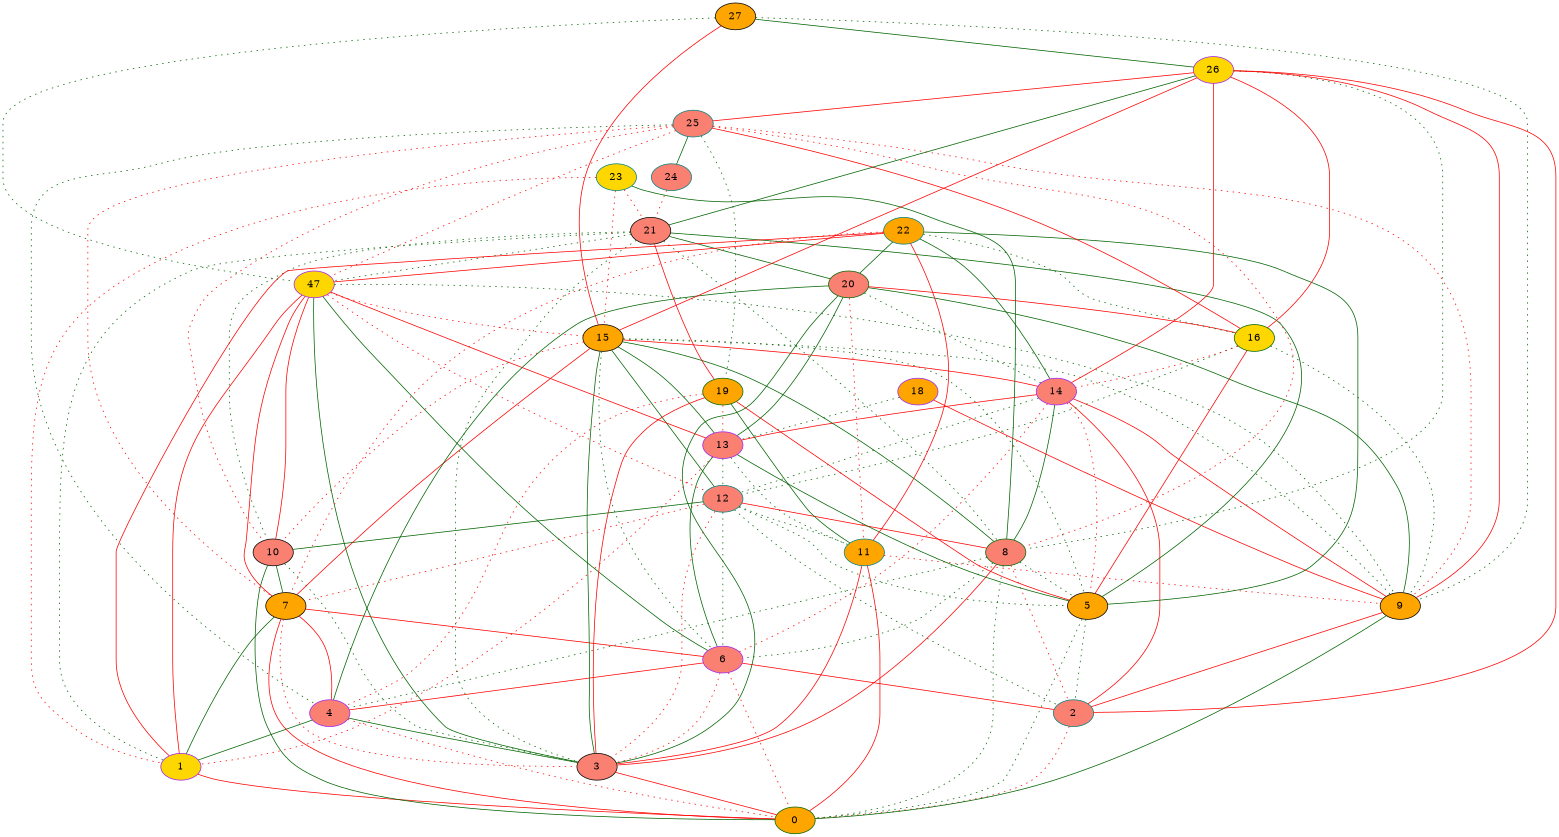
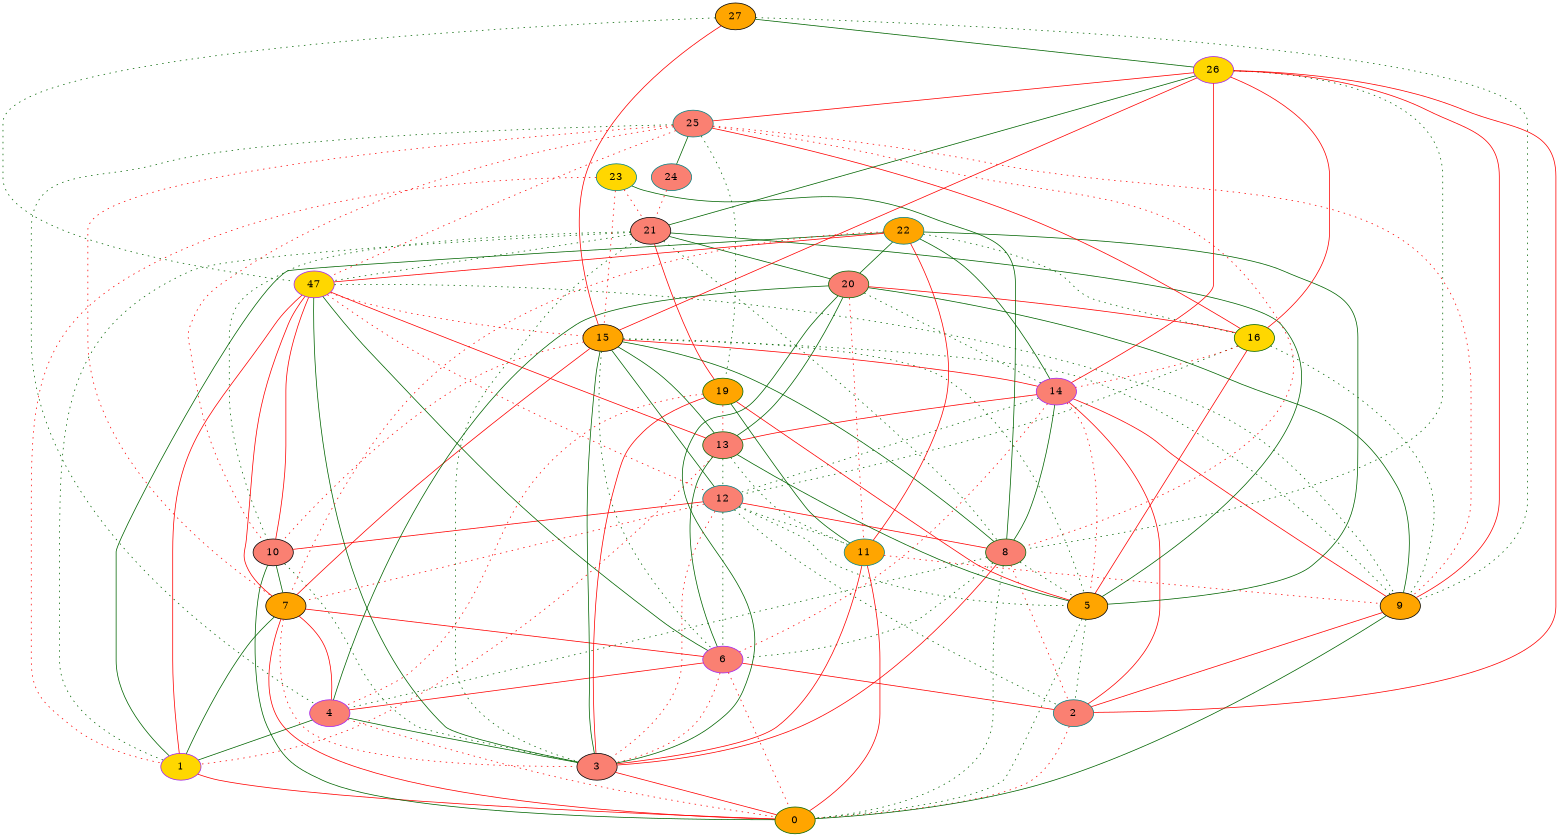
  graph {
    node [color=black fillcolor=salmon style=filled]
    edge [color=red style=solid]
    1 [color=purple fillcolor=gold]
    0 [color=darkgreen fillcolor=orange]
    2 [color=teal]
    3
    4 [color=purple]
    5 [fillcolor=orange]
    6 [color=purple]
    7 [fillcolor=orange]
    8 [color=darkgreen]
    9 [fillcolor=orange]
    10
    11 [color=teal fillcolor=orange]
    12 [color=teal]
-   13 [color=purple]
+   13 [color=darkgreen]
    14 [color=purple]
    15 [fillcolor=orange]
    16 [color=darkgreen fillcolor=gold]
    n18 [color=purple fillcolor=gold label=47]
-   18 [color=purple fillcolor=orange]
    19 [color=darkgreen fillcolor=orange]
    20 [color=darkgreen]
    21
    22 [color=teal fillcolor=orange]
    23 [color=teal fillcolor=gold]
    25 [color=teal]
    24 [color=teal]
    26 [color=purple fillcolor=gold]
    27 [fillcolor=orange]
    1 -- 0
    2 -- 0 [style=dotted]
    3 -- 0
    4 -- 1 [color=darkgreen]
    4 -- 0 [style=dotted]
    4 -- 3 [color=darkgreen]
    5 -- 0 [color=darkgreen style=dotted]
    5 -- 2 [color=darkgreen style=dotted]
    6 -- 0 [style=dotted]
    6 -- 2
    6 -- 3 [style=dotted]
    6 -- 4
    7 -- 1 [color=darkgreen]
    7 -- 0
    7 -- 3 [style=dotted]
    7 -- 4
    7 -- 6
    8 -- 0 [color=darkgreen style=dotted]
    8 -- 2 [style=dotted]
    8 -- 3
    8 -- 4 [color=darkgreen style=dotted]
    8 -- 5 [color=darkgreen style=dotted]
    8 -- 6 [color=darkgreen style=dotted]
    9 -- 0 [color=darkgreen]
    9 -- 2
    10 -- 0 [color=darkgreen]
    10 -- 3 [color=darkgreen style=dotted]
    10 -- 7 [color=darkgreen]
    11 -- 0
    11 -- 3
    11 -- 9 [style=dotted]
    12 -- 2 [color=darkgreen style=dotted]
    12 -- 3 [style=dotted]
    12 -- 5 [color=darkgreen style=dotted]
    12 -- 6 [color=darkgreen style=dotted]
    12 -- 7 [style=dotted]
    12 -- 8
-   12 -- 10 [color=darkgreen]
+   12 -- 10
    12 -- 11 [color=darkgreen style=dotted]
    13 -- 1 [style=dotted]
    13 -- 5 [color=darkgreen]
    13 -- 6 [color=darkgreen]
    13 -- 11 [color=darkgreen style=dotted]
    13 -- 12 [color=darkgreen style=dotted]
    14 -- 2
    14 -- 5 [style=dotted]
    14 -- 6 [style=dotted]
    14 -- 8 [color=darkgreen]
    14 -- 9
    14 -- 12 [color=darkgreen style=dotted]
    14 -- 13
    15 -- 3 [color=darkgreen]
    15 -- 5 [color=darkgreen style=dotted]
    15 -- 6 [color=darkgreen style=dotted]
    15 -- 7
    15 -- 8 [color=darkgreen]
    15 -- 9 [color=darkgreen style=dotted]
    15 -- 10 [style=dotted]
    15 -- 12 [color=darkgreen]
    15 -- 13 [color=darkgreen]
    15 -- 14
    16 -- 5
    16 -- 9 [color=darkgreen style=dotted]
    16 -- 12 [color=darkgreen style=dotted]
    16 -- 14 [style=dotted]
    n18 -- 1
    n18 -- 3 [color=darkgreen]
    n18 -- 6 [color=darkgreen]
    n18 -- 7
    n18 -- 9 [color=darkgreen style=dotted]
    n18 -- 10
    n18 -- 12 [style=dotted]
    n18 -- 13
    n18 -- 15 [style=dotted]
-   18 -- 9
-   18 -- 13 [color=darkgreen style=dotted]
    19 -- 3
    19 -- 4 [style=dotted]
    19 -- 5
    19 -- 11 [color=darkgreen]
    19 -- 13 [style=dotted]
    20 -- 3 [color=darkgreen]
    20 -- 4 [color=darkgreen]
    20 -- 9 [color=darkgreen]
    20 -- 11 [style=dotted]
    20 -- 13 [color=darkgreen]
    20 -- 14 [color=darkgreen style=dotted]
    20 -- 16
    21 -- 1 [color=darkgreen style=dotted]
    21 -- 3 [color=darkgreen style=dotted]
    21 -- 5 [color=darkgreen]
    21 -- 8 [color=darkgreen style=dotted]
    21 -- 10 [color=darkgreen style=dotted]
    21 -- n18 [color=darkgreen style=dotted]
    21 -- 19
    21 -- 20 [color=darkgreen]
-   22 -- 1
+   22 -- 1 [color=darkgreen]
    22 -- 5 [color=darkgreen]
    22 -- 7 [style=dotted]
    22 -- 11
    22 -- 14 [color=darkgreen]
    22 -- 16 [color=darkgreen style=dotted]
    22 -- n18
    22 -- 20 [color=darkgreen]
    23 -- 1 [style=dotted]
    23 -- 8 [color=darkgreen]
    23 -- 15 [style=dotted]
    23 -- 21 [style=dotted]
    25 -- 4 [color=darkgreen style=dotted]
    25 -- 7 [style=dotted]
    25 -- 8 [style=dotted]
    25 -- 9 [style=dotted]
    25 -- 10 [style=dotted]
    25 -- 16
    25 -- n18 [style=dotted]
    25 -- 19 [color=darkgreen style=dotted]
    25 -- 24 [color=darkgreen]
    24 -- 21 [style=dotted]
    26 -- 2
    26 -- 8 [color=darkgreen style=dotted]
    26 -- 9
    26 -- 14
    26 -- 15
    26 -- 16
    26 -- 21 [color=darkgreen]
    26 -- 25
    27 -- 9 [color=darkgreen style=dotted]
    27 -- 15
    27 -- n18 [color=darkgreen style=dotted]
    27 -- 26 [color=darkgreen]
  }
